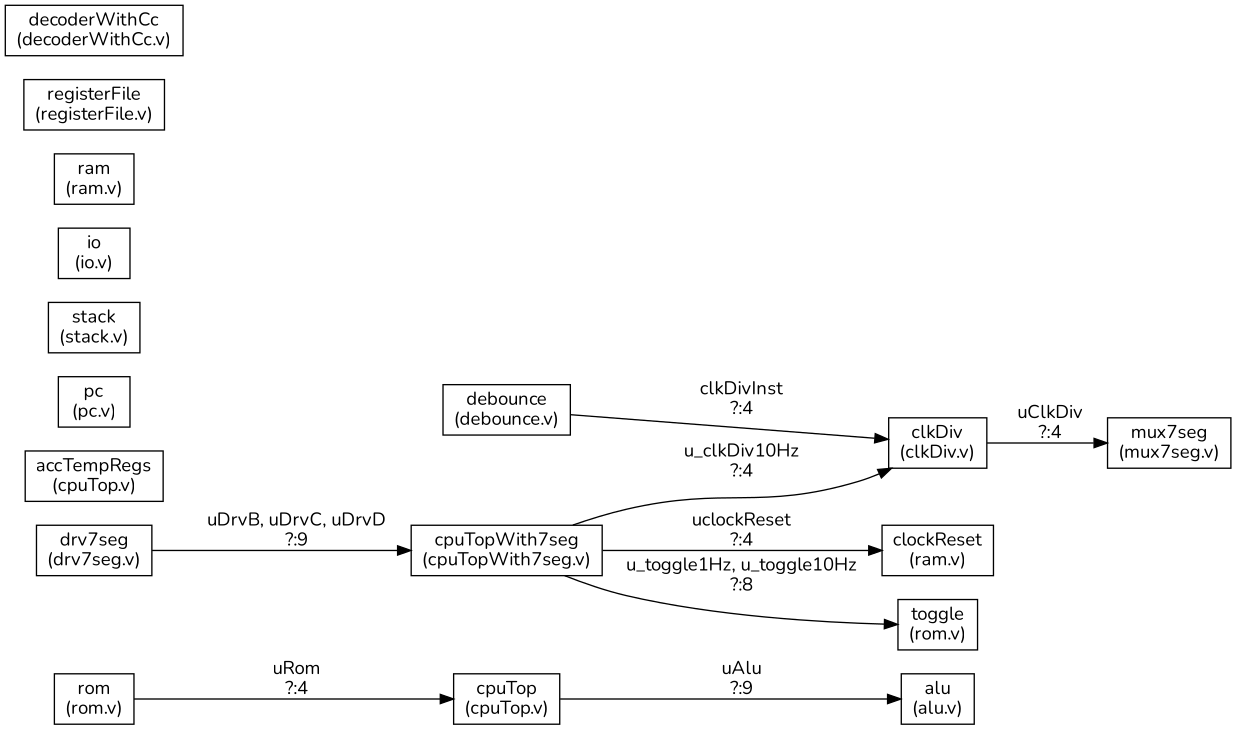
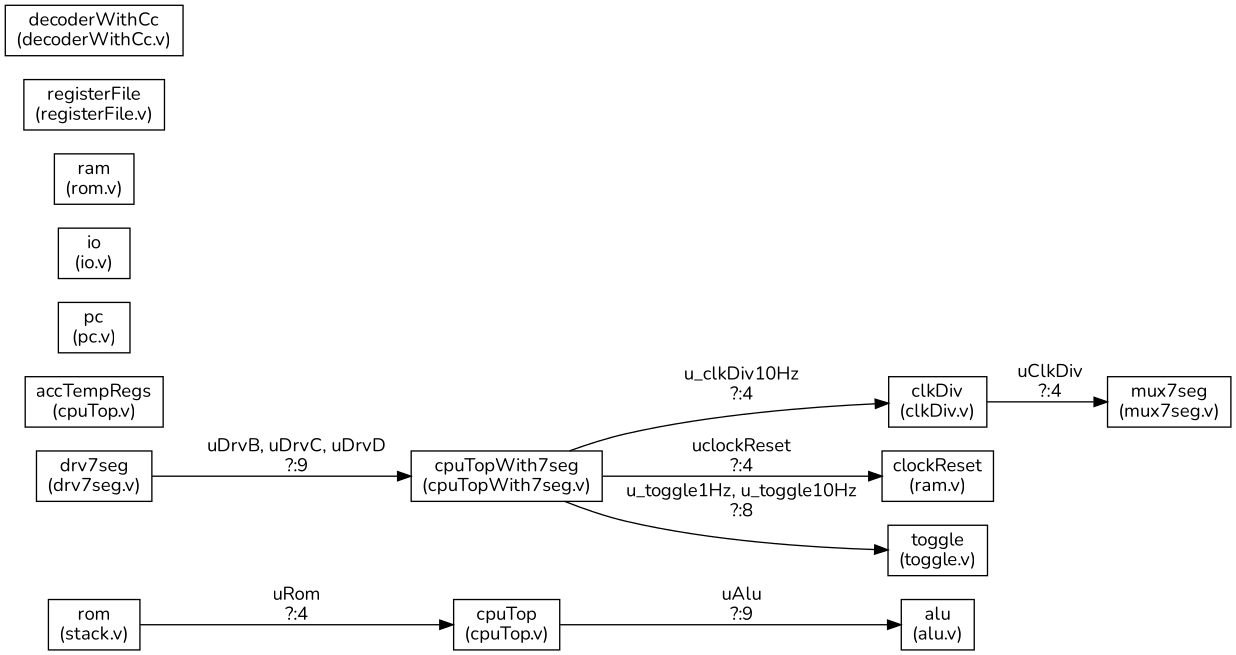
  digraph {
    fontname=Nunito
    rankdir=LR
    node [fontname=Nunito shape=box]
    edge [fontname=Nunito]
-   n1 [label="rom\n(rom.v)"]
+   n1 [label="rom\n(stack.v)"]
    n2 [label="cpuTop\n(cpuTop.v)"]
    n3 [label="alu\n(alu.v)"]
    n4 [label="clkDiv\n(clkDiv.v)"]
    n5 [label="mux7seg\n(mux7seg.v)"]
    n6 [label="accTempRegs\n(cpuTop.v)"]
    n7 [label="clockReset\n(ram.v)"]
    n8 [label="pc\n(pc.v)"]
-   n9 [label="stack\n(stack.v)"]
-   n10 [label="toggle\n(rom.v)"]
+   n10 [label="toggle\n(toggle.v)"]
    n11 [label="io\n(io.v)"]
    n12 [label="drv7seg\n(drv7seg.v)"]
    n13 [label="cpuTopWith7seg\n(cpuTopWith7seg.v)"]
-   n14 [label="ram\n(ram.v)"]
+   n14 [label="ram\n(rom.v)"]
    n15 [label="registerFile\n(registerFile.v)"]
    n16 [label="decoderWithCc\n(decoderWithCc.v)"]
-   n17 [label="debounce\n(debounce.v)"]
    n1 -> n2 [label="uRom\n?:4"]
    n2 -> n3 [label="uAlu\n?:9"]
    n4 -> n5 [label="uClkDiv\n?:4"]
    n12 -> n13 [label="uDrvB, uDrvC, uDrvD\n?:9"]
    n13 -> n4 [label="u_clkDiv10Hz\n?:4"]
    n13 -> n7 [label="uclockReset\n?:4"]
    n13 -> n10 [label="u_toggle1Hz, u_toggle10Hz\n?:8"]
-   n17 -> n4 [label="clkDivInst\n?:4"]
  }
